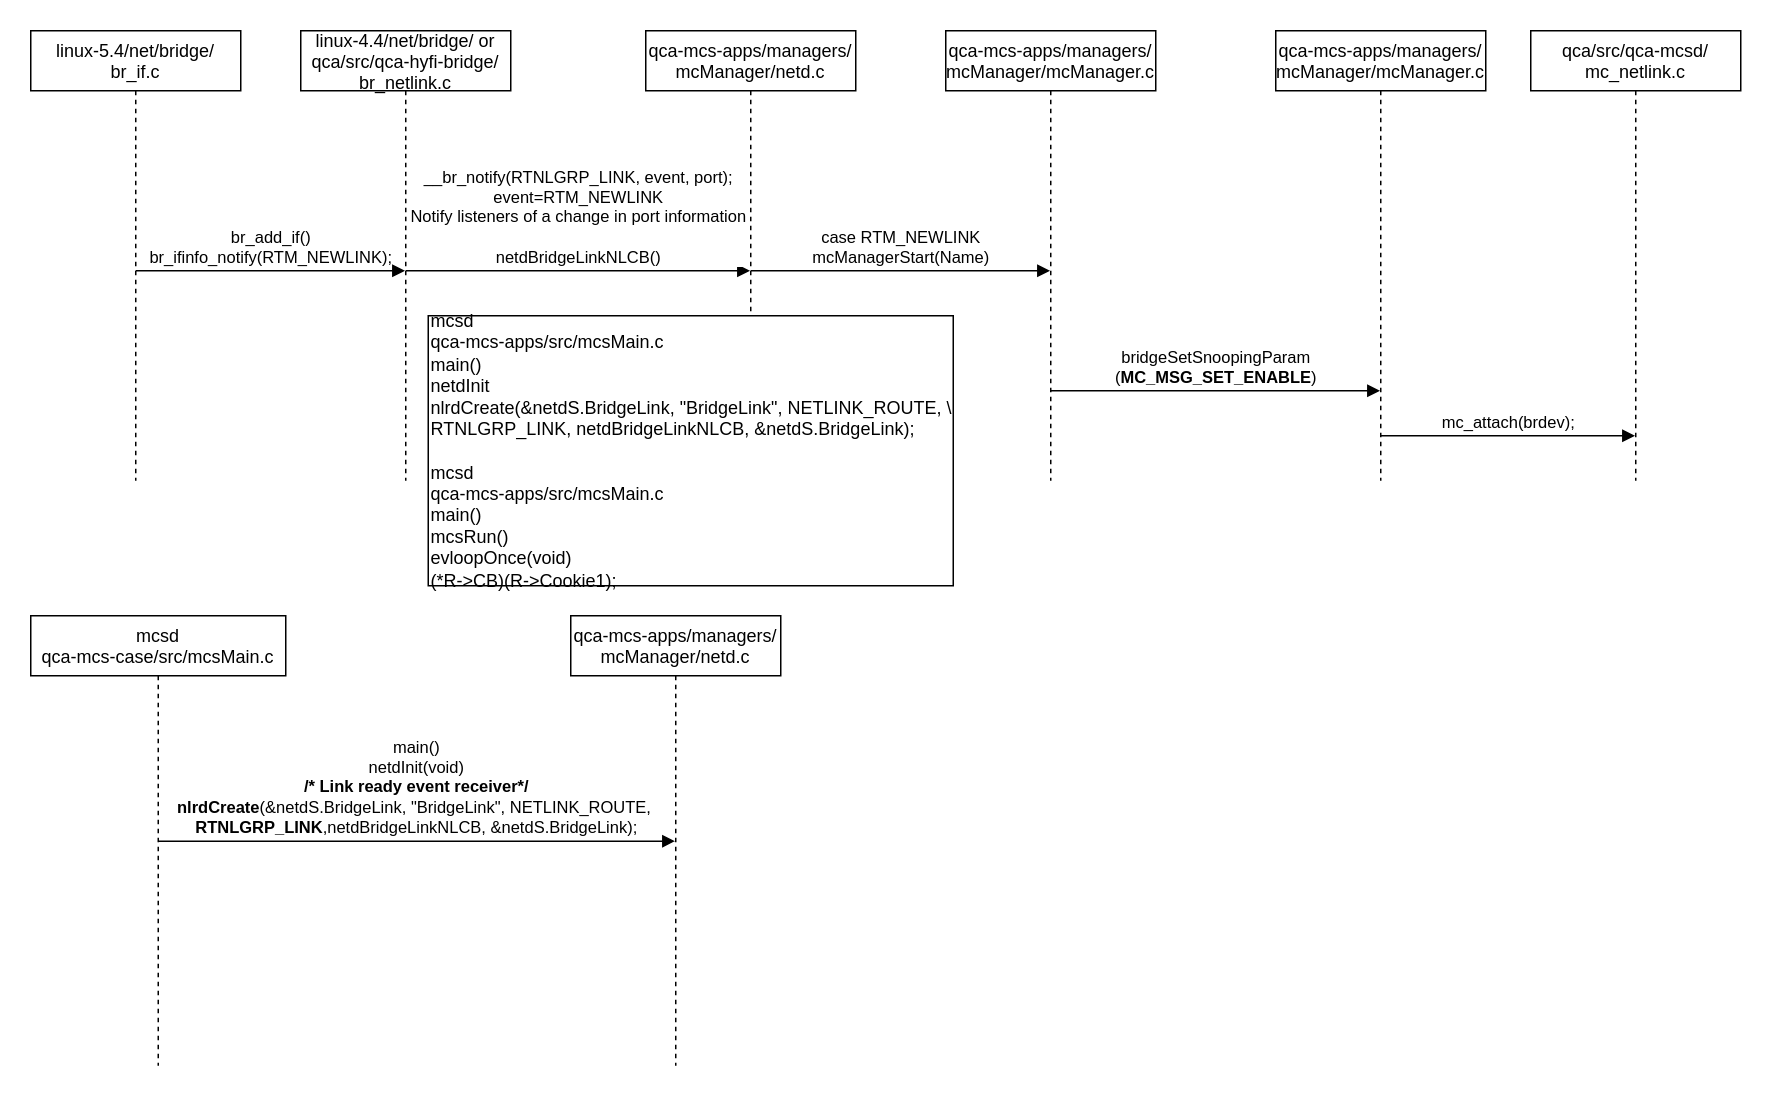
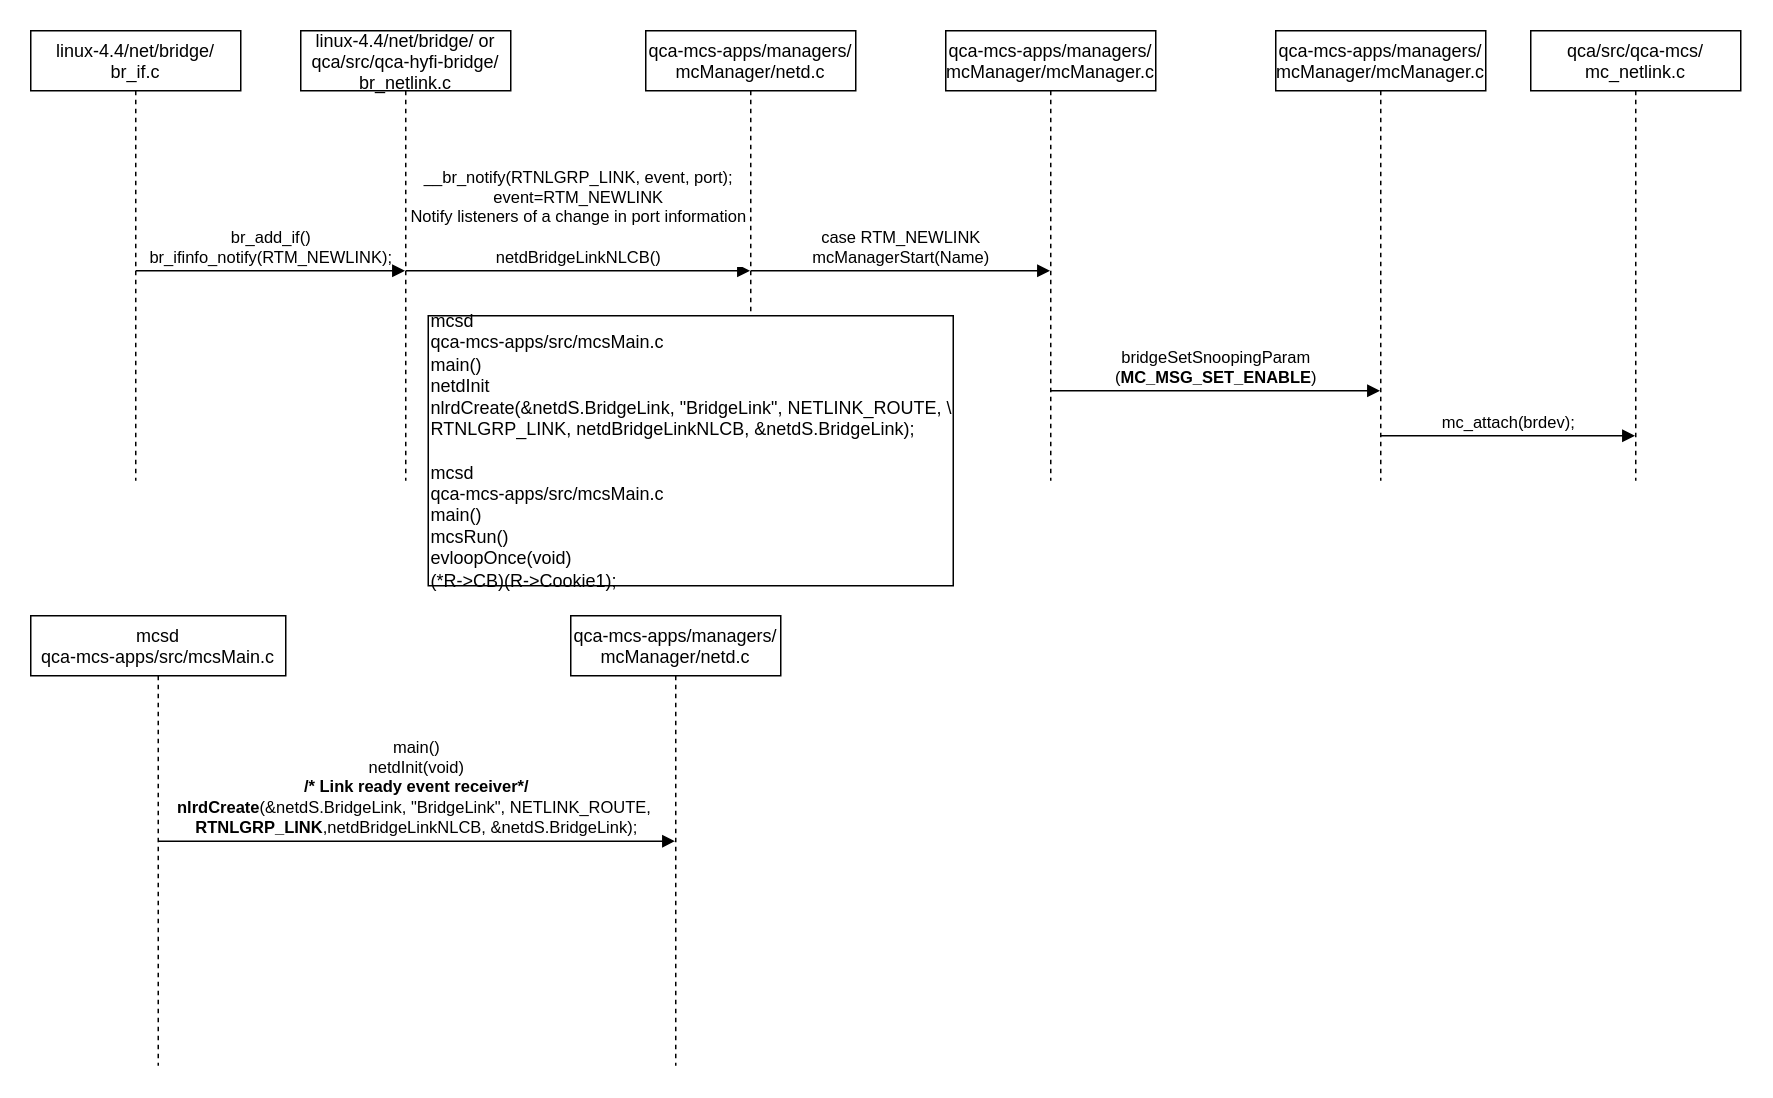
  <mxCell id="0" />
  <mxCell id="1" parent="0" />
  <mxCell id="2" value="linux-4.4/net/bridge/ or&#10;qca/src/qca-hyfi-bridge/&#10;br_netlink.c" style="shape=umlLifeline;perimeter=lifelinePerimeter;container=1;collapsible=0;recursiveResize=0;rounded=0;shadow=0;strokeWidth=1;" parent="1" vertex="1"><mxGeometry x="200" width="140" height="300" as="geometry" y="20" /></mxCell>
  <mxCell id="3" value="__br_notify(RTNLGRP_LINK, event, port);&lt;br&gt;event=RTM_NEWLINK&lt;br&gt;Notify listeners of a change in port information&lt;br&gt;&lt;br&gt;netdBridgeLinkNLCB()" style="html=1;verticalAlign=bottom;endArrow=block;" parent="2" target="4" edge="1"><mxGeometry width="80" relative="1" as="geometry"><mxPoint x="70" y="160" as="sourcePoint" /><mxPoint x="150" y="160" as="targetPoint" /></mxGeometry></mxCell>
  <mxCell id="4" value="qca-mcs-apps/managers/&#10;mcManager/netd.c" style="shape=umlLifeline;perimeter=lifelinePerimeter;container=1;collapsible=0;recursiveResize=0;rounded=0;shadow=0;strokeWidth=1;" parent="1" vertex="1"><mxGeometry x="430" width="140" height="300" as="geometry" y="20" /></mxCell>
  <mxCell id="5" value="&lt;div&gt;case RTM_NEWLINK&lt;/div&gt;&lt;div&gt;mcManagerStart(Name)&lt;/div&gt;" style="html=1;verticalAlign=bottom;endArrow=block;" parent="4" target="12" edge="1"><mxGeometry width="80" relative="1" as="geometry"><mxPoint x="70" y="160" as="sourcePoint" /><mxPoint x="150" y="160" as="targetPoint" /></mxGeometry></mxCell>
- <mxCell id="6" value="linux-5.4/net/bridge/&#10;br_if.c" style="shape=umlLifeline;perimeter=lifelinePerimeter;container=1;collapsible=0;recursiveResize=0;rounded=0;shadow=0;strokeWidth=1;" parent="1" vertex="1"><mxGeometry width="140" height="300" as="geometry" x="20" y="20" /></mxCell>
+ <mxCell id="6" value="linux-4.4/net/bridge/&#10;br_if.c" style="shape=umlLifeline;perimeter=lifelinePerimeter;container=1;collapsible=0;recursiveResize=0;rounded=0;shadow=0;strokeWidth=1;" parent="1" vertex="1"><mxGeometry width="140" height="300" as="geometry" x="20" y="20" /></mxCell>
  <mxCell id="7" value="br_add_if()&lt;br&gt;br_ifinfo_notify(RTM_NEWLINK);" style="html=1;verticalAlign=bottom;endArrow=block;" parent="6" target="2" edge="1"><mxGeometry width="80" relative="1" as="geometry"><mxPoint x="70" y="160" as="sourcePoint" /><mxPoint x="150" y="160" as="targetPoint" /></mxGeometry></mxCell>
- <mxCell id="8" value="mcsd&#10;qca-mcs-case/src/mcsMain.c" style="shape=umlLifeline;perimeter=lifelinePerimeter;container=1;collapsible=0;recursiveResize=0;rounded=0;shadow=0;strokeWidth=1;" parent="1" vertex="1"><mxGeometry y="410" width="170" height="300" as="geometry" x="20" /></mxCell>
+ <mxCell id="8" value="mcsd&#10;qca-mcs-apps/src/mcsMain.c" style="shape=umlLifeline;perimeter=lifelinePerimeter;container=1;collapsible=0;recursiveResize=0;rounded=0;shadow=0;strokeWidth=1;" parent="1" vertex="1"><mxGeometry y="410" width="170" height="300" as="geometry" x="20" /></mxCell>
  <mxCell id="9" value="qca-mcs-apps/managers/&#10;mcManager/netd.c" style="shape=umlLifeline;perimeter=lifelinePerimeter;container=1;collapsible=0;recursiveResize=0;rounded=0;shadow=0;strokeWidth=1;" parent="1" vertex="1"><mxGeometry x="380" y="410" width="140" height="300" as="geometry" /></mxCell>
  <mxCell id="10" value="&lt;div&gt;mcsd&lt;/div&gt;&lt;div&gt;qca-mcs-apps/src/mcsMain.c&lt;/div&gt;&lt;div&gt;main()&lt;/div&gt;&lt;div&gt;netdInit&lt;/div&gt;&lt;div&gt;nlrdCreate(&amp;amp;netdS.BridgeLink, &quot;BridgeLink&quot;, NETLINK_ROUTE, \&lt;/div&gt;&lt;div&gt;RTNLGRP_LINK, netdBridgeLinkNLCB, &amp;amp;netdS.BridgeLink);&lt;/div&gt;&lt;div&gt;&lt;br&gt;&lt;/div&gt;&lt;div&gt;mcsd&lt;/div&gt;&lt;div&gt;qca-mcs-apps/src/mcsMain.c&lt;/div&gt;&lt;div&gt;main()&lt;span&gt;&#09;&lt;/span&gt;&lt;/div&gt;&lt;div&gt;mcsRun()&lt;span&gt;&#09;&#09;&#09;&lt;/span&gt;&lt;/div&gt;&lt;div&gt;evloopOnce(void)&lt;/div&gt;&lt;div&gt;(*R-&amp;gt;CB)(R-&amp;gt;Cookie1);&lt;/div&gt;" style="html=1;align=left;" parent="1" vertex="1"><mxGeometry x="285" y="210" width="350" height="180" as="geometry" /></mxCell>
  <mxCell id="11" value="&lt;div&gt;main()&lt;br&gt;&lt;/div&gt;&lt;div&gt;netdInit(void)&lt;/div&gt;&lt;div&gt;&lt;b&gt;/* Link ready event receiver*/&lt;/b&gt;&lt;/div&gt;&lt;div&gt;&lt;b&gt;nlrdCreate&lt;/b&gt;(&amp;amp;netdS.BridgeLink, &quot;BridgeLink&quot;, NETLINK_ROUTE,&amp;nbsp;&lt;/div&gt;&lt;div&gt;&lt;b&gt;RTNLGRP_LINK&lt;/b&gt;,netdBridgeLinkNLCB, &amp;amp;netdS.BridgeLink);&lt;/div&gt;" style="html=1;verticalAlign=bottom;endArrow=block;exitX=0.501;exitY=0.501;exitDx=0;exitDy=0;exitPerimeter=0;" parent="1" source="8" target="9" edge="1"><mxGeometry width="80" relative="1" as="geometry"><mxPoint x="110" y="560" as="sourcePoint" /><mxPoint x="170" y="560" as="targetPoint" /></mxGeometry></mxCell>
  <mxCell id="12" value="qca-mcs-apps/managers/&#10;mcManager/mcManager.c" style="shape=umlLifeline;perimeter=lifelinePerimeter;container=1;collapsible=0;recursiveResize=0;rounded=0;shadow=0;strokeWidth=1;" parent="1" vertex="1"><mxGeometry x="630" width="140" height="300" as="geometry" y="20" /></mxCell>
  <mxCell id="13" value="bridgeSetSnoopingParam&lt;br&gt;(&lt;b&gt;MC_MSG_SET_ENABLE&lt;/b&gt;)" style="html=1;verticalAlign=bottom;endArrow=block;" parent="12" target="14" edge="1"><mxGeometry width="80" relative="1" as="geometry"><mxPoint x="70" y="240" as="sourcePoint" /><mxPoint x="150" y="240" as="targetPoint" /></mxGeometry></mxCell>
  <mxCell id="14" value="qca-mcs-apps/managers/&#10;mcManager/mcManager.c" style="shape=umlLifeline;perimeter=lifelinePerimeter;container=1;collapsible=0;recursiveResize=0;rounded=0;shadow=0;strokeWidth=1;" parent="1" vertex="1"><mxGeometry x="850" width="140" height="300" as="geometry" y="20" /></mxCell>
  <mxCell id="15" value="mc_attach(brdev);" style="html=1;verticalAlign=bottom;endArrow=block;" parent="14" target="16" edge="1"><mxGeometry width="80" relative="1" as="geometry"><mxPoint x="70" y="270" as="sourcePoint" /><mxPoint x="150" y="270" as="targetPoint" /></mxGeometry></mxCell>
- <mxCell id="16" value="qca/src/qca-mcsd/&#10;mc_netlink.c" style="shape=umlLifeline;perimeter=lifelinePerimeter;container=1;collapsible=0;recursiveResize=0;rounded=0;shadow=0;strokeWidth=1;" parent="1" vertex="1"><mxGeometry x="1020" width="140" height="300" as="geometry" y="20" /></mxCell>
+ <mxCell id="16" value="qca/src/qca-mcs/&#10;mc_netlink.c" style="shape=umlLifeline;perimeter=lifelinePerimeter;container=1;collapsible=0;recursiveResize=0;rounded=0;shadow=0;strokeWidth=1;" parent="1" vertex="1"><mxGeometry x="1020" width="140" height="300" as="geometry" y="20" /></mxCell>
